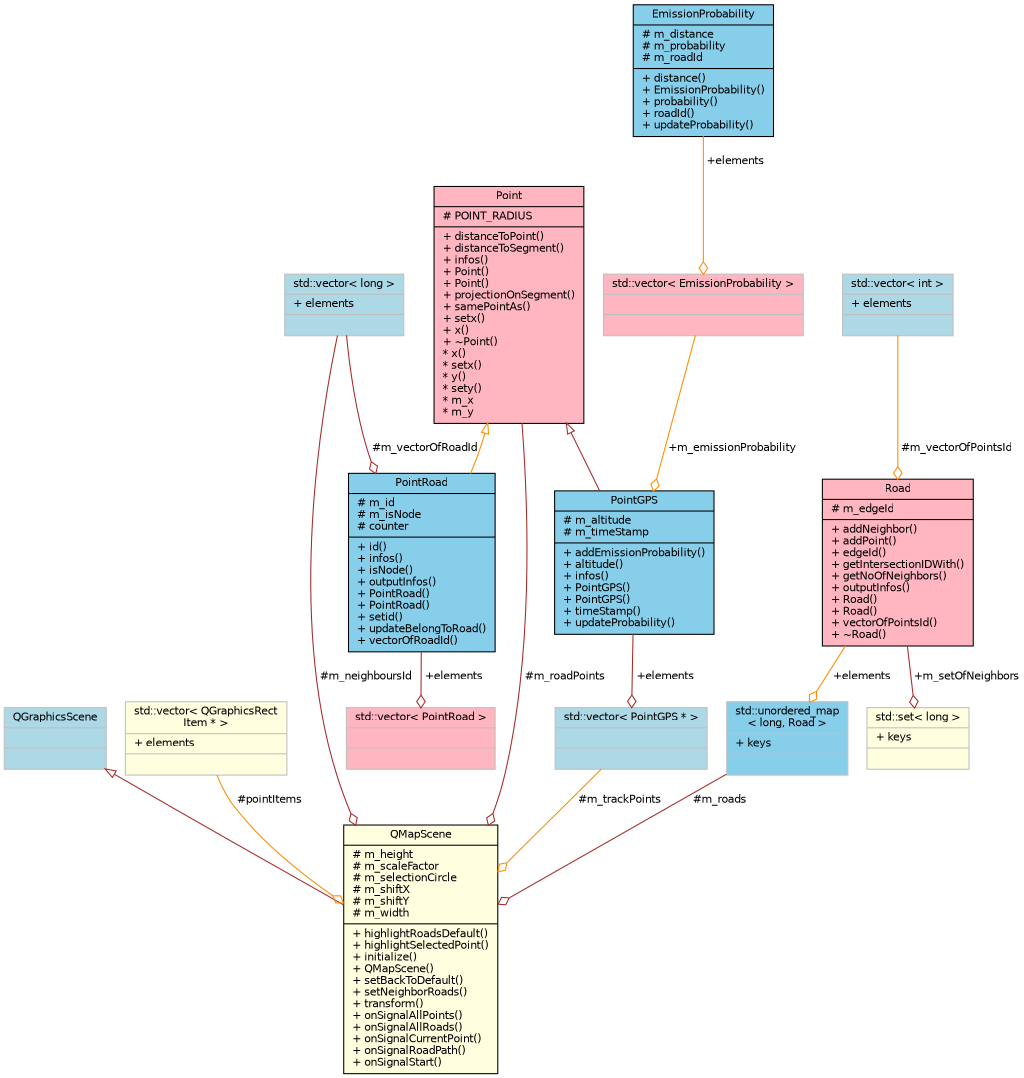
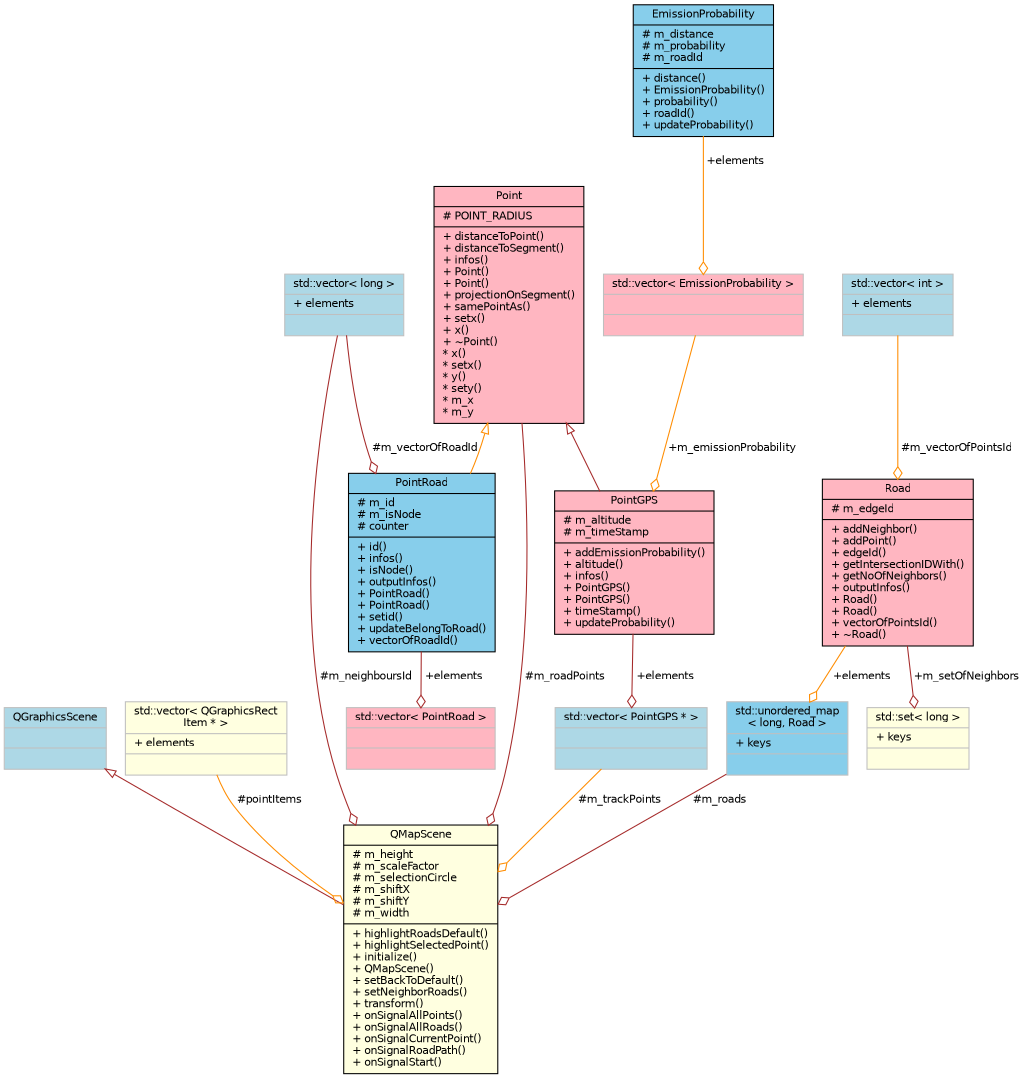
  digraph {
    node [color=grey75 fillcolor=lightpink fontname=Helvetica fontsize=10 shape=record style=filled]
    edge [color=brown fontname=Helvetica fontsize=10 labelfontname=Helvetica labelfontsize=10 style=solid arrowhead=odiamond]
    n1 [color=black fillcolor=lightyellow fontcolor=black height=0.2 label="{QMapScene\n|# m_height\l# m_scaleFactor\l# m_selectionCircle\l# m_shiftX\l# m_shiftY\l# m_width\l|+ highlightRoadsDefault()\l+ highlightSelectedPoint()\l+ initialize()\l+ QMapScene()\l+ setBackToDefault()\l+ setNeighborRoads()\l+ transform()\l+ onSignalAllPoints()\l+ onSignalAllRoads()\l+ onSignalCurrentPoint()\l+ onSignalRoadPath()\l+ onSignalStart()\l}" width=0.4]
    n2 [fillcolor=lightblue height=0.2 label="{QGraphicsScene\n||}" width=0.4]
    n3 [fillcolor=lightyellow height=0.2 label="{std::vector\< QGraphicsRect\lItem * \>\n|+ elements\l|}" width=0.4]
    n4 [fillcolor=lightblue height=0.2 label="{std::vector\< long \>\n|+ elements\l|}" width=0.4]
    n5 [color=black fillcolor=skyblue height=0.2 label="{PointRoad\n|# m_id\l# m_isNode\l# counter\l|+ id()\l+ infos()\l+ isNode()\l+ outputInfos()\l+ PointRoad()\l+ PointRoad()\l+ setid()\l+ updateBelongToRoad()\l+ vectorOfRoadId()\l}" width=0.4]
    n6 [height=0.2 label="{std::vector\< PointRoad \>\n||}" width=0.4]
    n7 [color=black height=0.2 label="{Point\n|# POINT_RADIUS\l|+ distanceToPoint()\l+ distanceToSegment()\l+ infos()\l+ Point()\l+ Point()\l+ projectionOnSegment()\l+ samePointAs()\l+ setx()\l+ x()\l+ ~Point()\l* x()\l* setx()\l* y()\l* sety()\l* m_x\l* m_y\l}" width=0.4]
-   n8 [color=black fillcolor=skyblue height=0.2 label="{PointGPS\n|# m_altitude\l# m_timeStamp\l|+ addEmissionProbability()\l+ altitude()\l+ infos()\l+ PointGPS()\l+ PointGPS()\l+ timeStamp()\l+ updateProbability()\l}" width=0.4]
+   n8 [color=black height=0.2 label="{PointGPS\n|# m_altitude\l# m_timeStamp\l|+ addEmissionProbability()\l+ altitude()\l+ infos()\l+ PointGPS()\l+ PointGPS()\l+ timeStamp()\l+ updateProbability()\l}" width=0.4]
    n9 [fillcolor=lightblue height=0.2 label="{std::vector\< PointGPS * \>\n||}" width=0.4]
    n10 [height=0.2 label="{std::vector\< EmissionProbability \>\n||}" width=0.4]
    n11 [color=black fillcolor=skyblue height=0.2 label="{EmissionProbability\n|# m_distance\l# m_probability\l# m_roadId\l|+ distance()\l+ EmissionProbability()\l+ probability()\l+ roadId()\l+ updateProbability()\l}" width=0.4]
    n12 [fillcolor=skyblue height=0.2 label="{std::unordered_map\l\< long, Road \>\n|+ keys\l|}" width=0.4]
    n13 [color=black height=0.2 label="{Road\n|# m_edgeId\l|+ addNeighbor()\l+ addPoint()\l+ edgeId()\l+ getIntersectionIDWith()\l+ getNoOfNeighbors()\l+ outputInfos()\l+ Road()\l+ Road()\l+ vectorOfPointsId()\l+ ~Road()\l}" width=0.4]
    n14 [fillcolor=lightyellow height=0.2 label="{std::set\< long \>\n|+ keys\l|}" width=0.4]
    n15 [fillcolor=lightblue height=0.2 label="{std::vector\< int \>\n|+ elements\l|}" width=0.4]
    n2 -> n1 [arrowtail=onormal dir=back arrowhead=""]
    n3 -> n1 [color=darkorange label=" #pointItems"]
    n4 -> n1 [label=" #m_neighboursId"]
    n4 -> n5 [label=" #m_vectorOfRoadId"]
    n5 -> n6 [label=" +elements"]
    n7 -> n1 [label=" #m_roadPoints"]
    n7 -> n5 [arrowtail=onormal color=darkorange dir=back arrowhead=""]
    n7 -> n8 [arrowtail=onormal dir=back arrowhead=""]
    n8 -> n9 [label=" +elements"]
    n9 -> n1 [color=darkorange label=" #m_trackPoints"]
    n10 -> n8 [color=darkorange label=" +m_emissionProbability"]
    n11 -> n10 [color=darkorange label=" +elements"]
    n12 -> n1 [label=" #m_roads"]
    n13 -> n12 [color=darkorange label=" +elements"]
    n13 -> n14 [label=" +m_setOfNeighbors"]
    n15 -> n13 [color=darkorange label=" #m_vectorOfPointsId"]
  }
